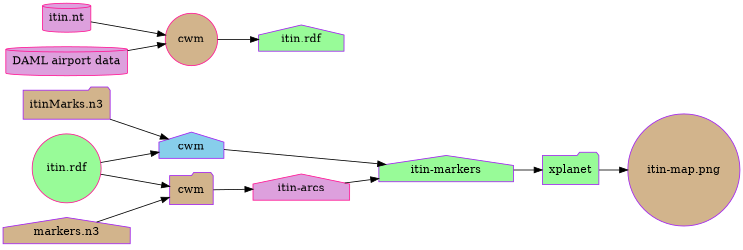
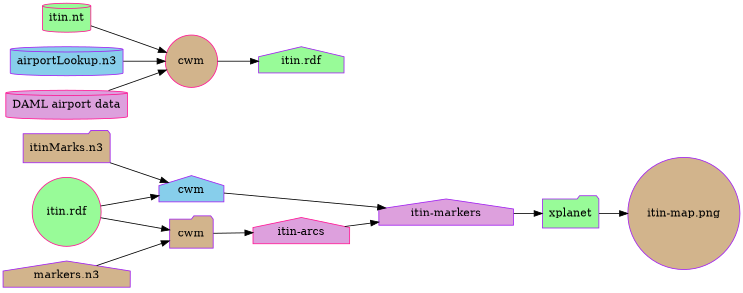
  digraph {
    rankdir=LR
    node [color=purple fillcolor=palegreen shape=house style=filled]
    xplanet [shape=folder]
    "itin-map.png" [fillcolor=tan shape=circle]
-   "itin-markers"
+   "itin-markers" [fillcolor=plum]
    "itin-arcs" [color=deeppink fillcolor=plum]
    n5 [color=deeppink label="itin.rdf" shape=circle]
    n6 [fillcolor=skyblue label=cwm]
    n7 [fillcolor=tan label=cwm shape=folder]
    "itinMarks.n3" [fillcolor=tan shape=folder]
    n9 [fillcolor=tan label="markers.n3"]
    n10 [color=deeppink fillcolor=tan label=cwm shape=circle]
    n11 [label="itin.rdf"]
-   "itin.nt" [color=deeppink fillcolor=plum shape=cylinder]
+   "itin.nt" [color=deeppink shape=cylinder]
+   "airportLookup.n3" [fillcolor=skyblue shape=cylinder]
    "DAML airport data" [color=deeppink fillcolor=plum shape=cylinder]
    subgraph sub_1 {
      xplanet
      "itin-map.png"
      "itin-markers"
      "itin-arcs"
      n5
      n6
      n7
      "itinMarks.n3"
      n9
    }
    subgraph sub_2 {
      n10
      n11
      "itin.nt"
+     "airportLookup.n3"
      "DAML airport data"
    }
    xplanet -> "itin-map.png"
    "itin-markers" -> xplanet
    "itin-arcs" -> "itin-markers"
    n5 -> n6
    n5 -> n7
    n6 -> "itin-markers"
    n7 -> "itin-arcs"
    "itinMarks.n3" -> n6
    n9 -> n7
    n10 -> n11
    "itin.nt" -> n10
+   "airportLookup.n3" -> n10
    "DAML airport data" -> n10
  }
